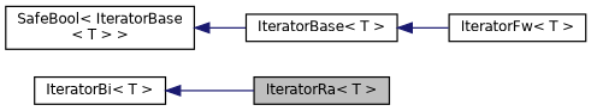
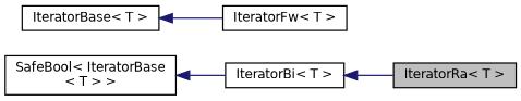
  digraph {
    rankdir=LR
    node [color=black fillcolor=white fontname=Helvetica fontsize=10 shape=record style=filled]
    edge [color=midnightblue dir=back fontname=Helvetica fontsize=10 labelfontname=Helvetica labelfontsize=10 style=solid]
    n1 [fillcolor=grey75 fontcolor=black height=0.2 label="IteratorRa\< T \>" width=0.4]
    n2 [height=0.2 label="IteratorBi\< T \>" width=0.4]
    n3 [height=0.2 label="IteratorFw\< T \>" width=0.4]
    n4 [height=0.2 label="IteratorBase\< T \>" width=0.4]
    n5 [height=0.2 label="SafeBool\< IteratorBase\l\< T \> \>" width=0.4]
    n2 -> n1
    n4 -> n3
-   n5 -> n4
+   n5 -> n2
  }
